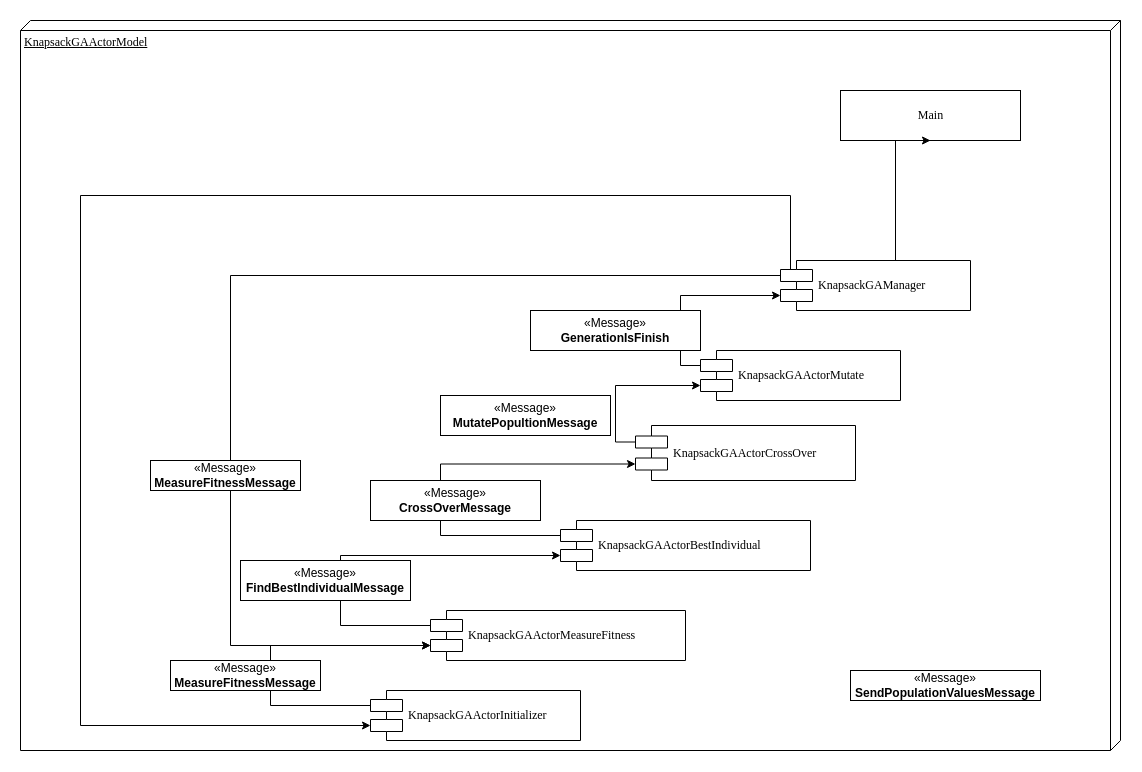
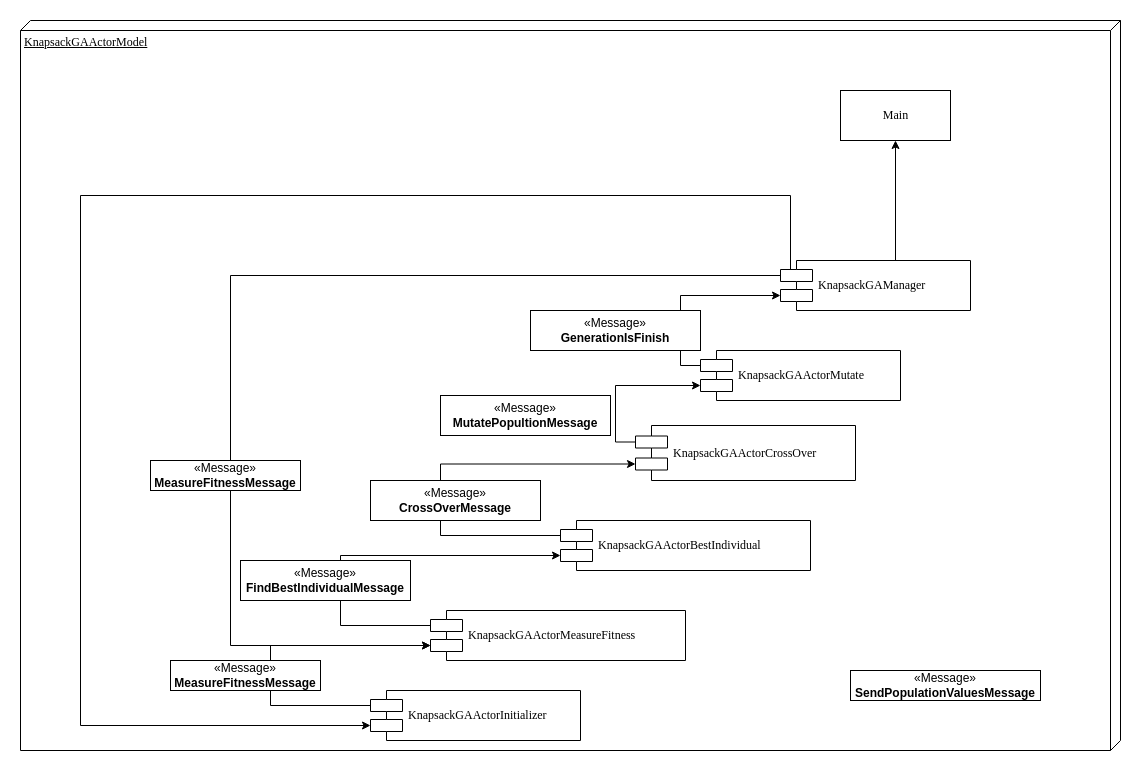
  <mxCell id="0" />
  <mxCell id="1" parent="0" />
  <mxCell id="2" value="KnapsackGAActorModel" style="verticalAlign=top;align=left;spacingTop=8;spacingLeft=2;spacingRight=12;shape=cube;size=10;direction=south;fontStyle=4;html=1;rounded=0;shadow=0;comic=0;labelBackgroundColor=none;strokeWidth=1;fontFamily=Verdana;fontSize=12" parent="1" vertex="1"><mxGeometry y="20" width="1100" height="730" as="geometry" x="20" /></mxCell>
- <mxCell id="3" value="Main" style="html=1;rounded=0;shadow=0;comic=0;labelBackgroundColor=none;strokeWidth=1;fontFamily=Verdana;fontSize=12;align=center;" parent="1" vertex="1"><mxGeometry x="840" y="90" width="180" height="50" as="geometry" /></mxCell>
+ <mxCell id="3" value="Main" style="html=1;rounded=0;shadow=0;comic=0;labelBackgroundColor=none;strokeWidth=1;fontFamily=Verdana;fontSize=12;align=center;" parent="1" vertex="1"><mxGeometry x="840" y="90" width="110" height="50" as="geometry" /></mxCell>
  <mxCell id="4" style="edgeStyle=orthogonalEdgeStyle;rounded=0;orthogonalLoop=1;jettySize=auto;html=1;exitX=0;exitY=0.3;exitDx=0;exitDy=0;entryX=0;entryY=0.7;entryDx=0;entryDy=0;" edge="1" parent="1" source="7" target="9"><mxGeometry relative="1" as="geometry"><Array as="points"><mxPoint x="790" y="275" /><mxPoint x="790" y="195" /><mxPoint x="80" y="195" /><mxPoint x="80" y="725" /></Array></mxGeometry></mxCell>
  <mxCell id="5" style="edgeStyle=orthogonalEdgeStyle;rounded=0;orthogonalLoop=1;jettySize=auto;html=1;exitX=0.5;exitY=0;exitDx=0;exitDy=0;entryX=0.5;entryY=1;entryDx=0;entryDy=0;" edge="1" parent="1" source="7" target="3"><mxGeometry relative="1" as="geometry"><Array as="points"><mxPoint x="895" y="260" /></Array></mxGeometry></mxCell>
  <mxCell id="6" style="edgeStyle=orthogonalEdgeStyle;rounded=0;orthogonalLoop=1;jettySize=auto;html=1;exitX=0;exitY=0.3;exitDx=0;exitDy=0;entryX=0;entryY=0.7;entryDx=0;entryDy=0;" edge="1" parent="1" source="7" target="17"><mxGeometry relative="1" as="geometry"><Array as="points"><mxPoint x="230" y="275" /><mxPoint x="230" y="645" /></Array></mxGeometry></mxCell>
  <mxCell id="7" value="KnapsackGAManager" style="shape=component;align=left;spacingLeft=36;rounded=0;shadow=0;comic=0;labelBackgroundColor=none;strokeWidth=1;fontFamily=Verdana;fontSize=12;html=1;" parent="1" vertex="1"><mxGeometry x="780" y="260" width="190" height="50" as="geometry" /></mxCell>
  <mxCell id="8" style="edgeStyle=orthogonalEdgeStyle;rounded=0;orthogonalLoop=1;jettySize=auto;html=1;exitX=0;exitY=0.3;exitDx=0;exitDy=0;entryX=0;entryY=0.7;entryDx=0;entryDy=0;" edge="1" parent="1" source="9" target="17"><mxGeometry relative="1" as="geometry"><Array as="points"><mxPoint x="270" y="705" /><mxPoint x="270" y="645" /></Array></mxGeometry></mxCell>
  <mxCell id="9" value="KnapsackGAActorInitializer" style="shape=component;align=left;spacingLeft=36;rounded=0;shadow=0;comic=0;labelBackgroundColor=none;strokeWidth=1;fontFamily=Verdana;fontSize=12;html=1;" vertex="1" parent="1"><mxGeometry x="370" y="690" width="210" height="50" as="geometry" /></mxCell>
  <mxCell id="10" style="edgeStyle=orthogonalEdgeStyle;rounded=0;orthogonalLoop=1;jettySize=auto;html=1;exitX=0;exitY=0.3;exitDx=0;exitDy=0;entryX=0;entryY=0.7;entryDx=0;entryDy=0;" edge="1" parent="1" source="11" target="7"><mxGeometry relative="1" as="geometry" /></mxCell>
  <mxCell id="11" value="KnapsackGAActorMutate" style="shape=component;align=left;spacingLeft=36;rounded=0;shadow=0;comic=0;labelBackgroundColor=none;strokeWidth=1;fontFamily=Verdana;fontSize=12;html=1;" vertex="1" parent="1"><mxGeometry x="700" y="350" width="200" height="50" as="geometry" /></mxCell>
  <mxCell id="12" style="edgeStyle=orthogonalEdgeStyle;rounded=0;orthogonalLoop=1;jettySize=auto;html=1;exitX=0;exitY=0.3;exitDx=0;exitDy=0;entryX=0;entryY=0.7;entryDx=0;entryDy=0;" edge="1" parent="1" source="13" target="11"><mxGeometry relative="1" as="geometry" /></mxCell>
  <mxCell id="13" value="KnapsackGAActorCrossOver" style="shape=component;align=left;spacingLeft=36;rounded=0;shadow=0;comic=0;labelBackgroundColor=none;strokeWidth=1;fontFamily=Verdana;fontSize=12;html=1;" vertex="1" parent="1"><mxGeometry x="635" y="425" width="220" height="55" as="geometry" /></mxCell>
  <mxCell id="14" style="edgeStyle=orthogonalEdgeStyle;rounded=0;orthogonalLoop=1;jettySize=auto;html=1;exitX=0;exitY=0.3;exitDx=0;exitDy=0;entryX=0;entryY=0.7;entryDx=0;entryDy=0;" edge="1" parent="1" source="15" target="13"><mxGeometry relative="1" as="geometry"><Array as="points"><mxPoint x="440" y="535" /><mxPoint x="440" y="464" /></Array></mxGeometry></mxCell>
  <mxCell id="15" value="KnapsackGAActorBestIndividual" style="shape=component;align=left;spacingLeft=36;rounded=0;shadow=0;comic=0;labelBackgroundColor=none;strokeWidth=1;fontFamily=Verdana;fontSize=12;html=1;" vertex="1" parent="1"><mxGeometry x="560" y="520" width="250" height="50" as="geometry" /></mxCell>
  <mxCell id="16" style="edgeStyle=orthogonalEdgeStyle;rounded=0;orthogonalLoop=1;jettySize=auto;html=1;exitX=0;exitY=0.3;exitDx=0;exitDy=0;entryX=0;entryY=0.7;entryDx=0;entryDy=0;" edge="1" parent="1" source="17" target="15"><mxGeometry relative="1" as="geometry"><Array as="points"><mxPoint x="340" y="625" /><mxPoint x="340" y="555" /></Array></mxGeometry></mxCell>
  <mxCell id="17" value="KnapsackGAActorMeasureFitness" style="shape=component;align=left;spacingLeft=36;rounded=0;shadow=0;comic=0;labelBackgroundColor=none;strokeWidth=1;fontFamily=Verdana;fontSize=12;html=1;" vertex="1" parent="1"><mxGeometry x="430" y="610" width="255" height="50" as="geometry" /></mxCell>
  <mxCell id="18" value="«Message»&lt;br&gt;&lt;b&gt;MeasureFitnessMessage&lt;/b&gt;" style="html=1;whiteSpace=wrap;" vertex="1" parent="1"><mxGeometry x="170" y="660" width="150" height="30" as="geometry" /></mxCell>
  <mxCell id="19" value="«Message»&lt;br&gt;&lt;b&gt;FindBestIndividualMessage&lt;/b&gt;" style="html=1;whiteSpace=wrap;" vertex="1" parent="1"><mxGeometry x="240" y="560" width="170" height="40" as="geometry" /></mxCell>
  <mxCell id="20" value="«Message»&lt;br&gt;&lt;b&gt;CrossOverMessage&lt;/b&gt;" style="html=1;whiteSpace=wrap;" vertex="1" parent="1"><mxGeometry x="370" y="480" width="170" height="40" as="geometry" /></mxCell>
  <mxCell id="21" value="«Message»&lt;br&gt;&lt;b&gt;MutatePopultionMessage&lt;/b&gt;" style="html=1;whiteSpace=wrap;" vertex="1" parent="1"><mxGeometry x="440" y="395" width="170" height="40" as="geometry" /></mxCell>
  <mxCell id="22" value="«Message»&lt;br&gt;&lt;b&gt;GenerationIsFinish&lt;/b&gt;" style="html=1;whiteSpace=wrap;" vertex="1" parent="1"><mxGeometry x="530" y="310" width="170" height="40" as="geometry" /></mxCell>
  <mxCell id="23" style="edgeStyle=orthogonalEdgeStyle;rounded=0;orthogonalLoop=1;jettySize=auto;html=1;exitX=0.5;exitY=1;exitDx=0;exitDy=0;" edge="1" parent="1" source="18" target="18"><mxGeometry relative="1" as="geometry" /></mxCell>
  <mxCell id="24" value="«Message»&lt;br&gt;&lt;b&gt;MeasureFitnessMessage&lt;/b&gt;" style="html=1;whiteSpace=wrap;" vertex="1" parent="1"><mxGeometry x="150" y="460" width="150" height="30" as="geometry" /></mxCell>
  <mxCell id="25" value="«Message»&lt;br&gt;&lt;b&gt;SendPopulationValuesMessage&lt;/b&gt;" style="html=1;whiteSpace=wrap;" vertex="1" parent="1"><mxGeometry x="850" y="670" width="190" height="30" as="geometry" /></mxCell>
